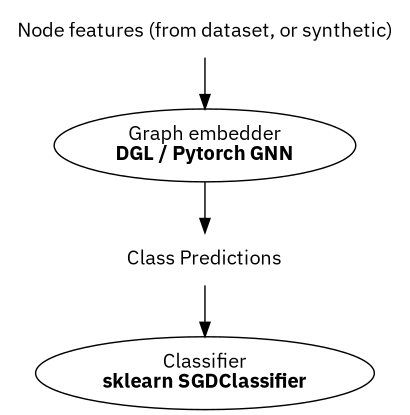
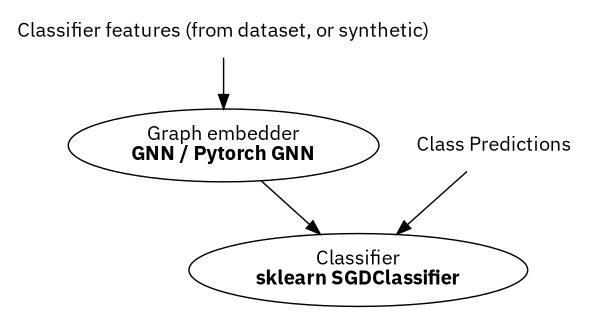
  digraph {
    fontname="IBM Plex Sans"
    node [fontname="IBM Plex Sans"]
    edge [fontname="IBM Plex Sans"]
-   n1 [label="Node features (from dataset, or synthetic)" shape=plaintext]
-   n2 [label=< Graph embedder <BR/> <B>DGL / Pytorch GNN</B> >]
+   n1 [label="Classifier features (from dataset, or synthetic)" shape=plaintext]
+   n2 [label=< Graph embedder <BR/> <B>GNN / Pytorch GNN</B> >]
    n3 [label=< Classifier <BR/> <B>sklearn SGDClassifier</B> >]
    n4 [label="Class Predictions" shape=plaintext]
    n1 -> n2
-   n2 -> n4
+   n2 -> n3
    n4 -> n3
  }
